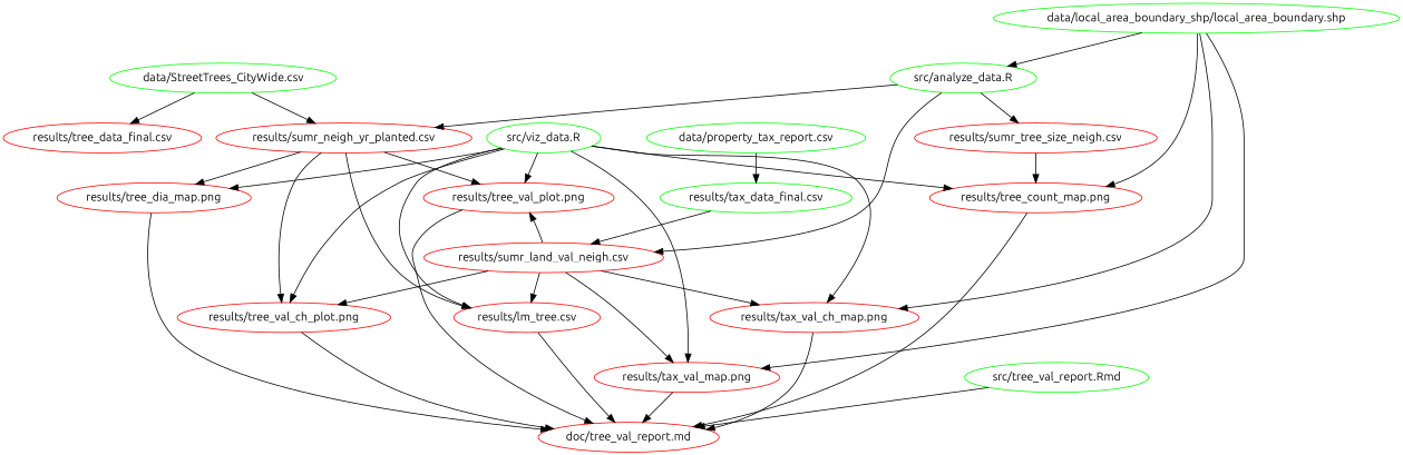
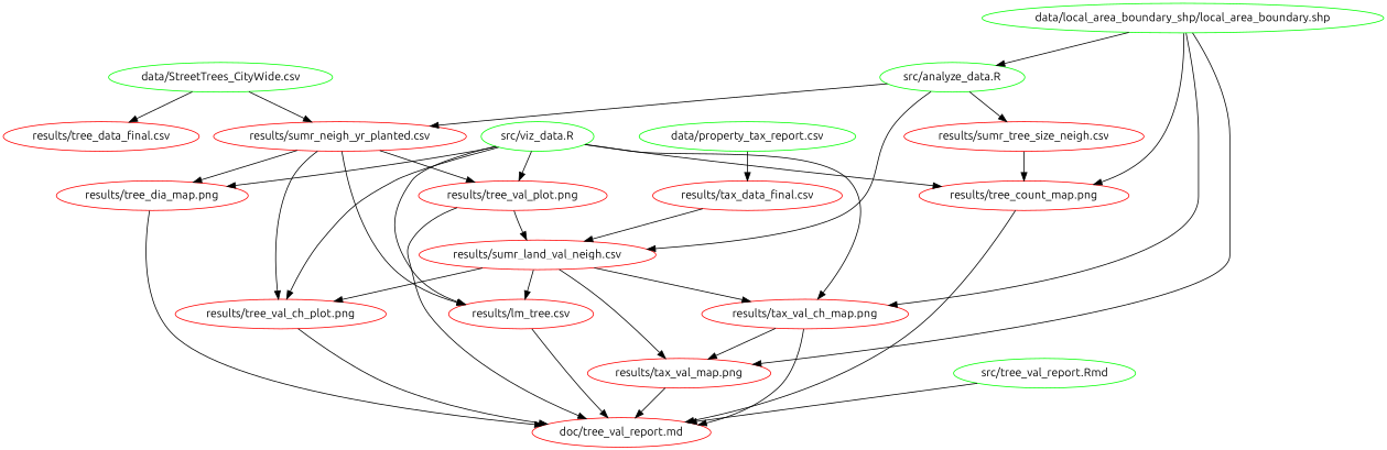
  digraph {
    fontname=Ubuntu
    node [color=red fontname=Ubuntu]
    edge [fontname=Ubuntu]
    n1 [color=green label="data/StreetTrees_CityWide.csv"]
    n2 [label="results/tree_data_final.csv"]
    n3 [label="results/sumr_neigh_yr_planted.csv"]
    n4 [color=green label="data/local_area_boundary_shp/local_area_boundary.shp"]
    n5 [label="results/tax_val_ch_map.png"]
    n6 [label="results/tax_val_map.png"]
    n7 [label="results/tree_count_map.png"]
    n8 [color=green label="src/analyze_data.R"]
    n9 [label="doc/tree_val_report.md"]
    n10 [label="results/tree_dia_map.png"]
    n11 [color=green label="data/property_tax_report.csv"]
-   n12 [color=green label="results/tax_data_final.csv"]
+   n12 [label="results/tax_data_final.csv"]
    n13 [label="results/sumr_land_val_neigh.csv"]
    n14 [label="results/lm_tree.csv"]
    n15 [label="results/tree_val_ch_plot.png"]
    n16 [label="results/tree_val_plot.png"]
    n17 [label="results/sumr_tree_size_neigh.csv"]
    n18 [color=green label="src/tree_val_report.Rmd"]
    n19 [color=green label="src/viz_data.R"]
    n1 -> n2
    n1 -> n3
    n3 -> n10
    n3 -> n14
    n3 -> n15
    n3 -> n16
    n4 -> n5
    n4 -> n6
    n4 -> n7
    n4 -> n8
    n5 -> n9
    n6 -> n9
    n7 -> n9
    n8 -> n3
    n8 -> n13
    n8 -> n17
    n10 -> n9
    n11 -> n12
    n12 -> n13
    n13 -> n5
    n13 -> n6
    n13 -> n14
    n13 -> n15
-   n13 -> n16
+   n16 -> n13
    n14 -> n9
    n15 -> n9
    n16 -> n9
    n17 -> n7
    n18 -> n9
    n19 -> n5
-   n19 -> n6
+   n5 -> n6
    n19 -> n7
    n19 -> n10
    n19 -> n14
    n19 -> n15
    n19 -> n16
  }
